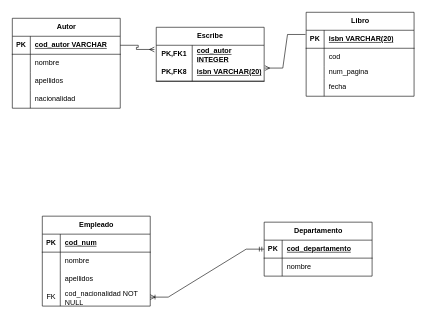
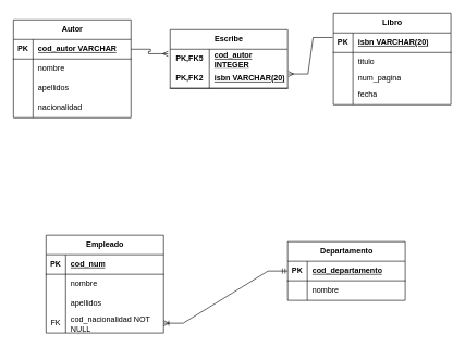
  <mxCell id="0" />
  <mxCell id="1" parent="0" />
  <mxCell id="2" value="Autor" style="shape=table;startSize=30;container=1;collapsible=1;childLayout=tableLayout;fixedRows=1;rowLines=0;fontStyle=1;align=center;resizeLast=1;html=1;" vertex="1" parent="1"><mxGeometry x="20" y="30" width="180" height="150" as="geometry" /></mxCell>
  <mxCell id="3" value="" style="shape=tableRow;horizontal=0;startSize=0;swimlaneHead=0;swimlaneBody=0;fillColor=none;collapsible=0;dropTarget=0;points=[[0,0.5],[1,0.5]];portConstraint=eastwest;top=0;left=0;right=0;bottom=1;" vertex="1" parent="2"><mxGeometry y="30" width="180" height="30" as="geometry" /></mxCell>
  <mxCell id="4" value="PK" style="shape=partialRectangle;connectable=0;fillColor=none;top=0;left=0;bottom=0;right=0;fontStyle=1;overflow=hidden;whiteSpace=wrap;html=1;" vertex="1" parent="3"><mxGeometry width="30" height="30" as="geometry"><mxRectangle width="30" height="30" as="alternateBounds" /></mxGeometry></mxCell>
  <mxCell id="5" value="cod_autor VARCHAR" style="shape=partialRectangle;connectable=0;fillColor=none;top=0;left=0;bottom=0;right=0;align=left;spacingLeft=6;fontStyle=5;overflow=hidden;whiteSpace=wrap;html=1;" vertex="1" parent="3"><mxGeometry x="30" width="150" height="30" as="geometry"><mxRectangle width="150" height="30" as="alternateBounds" /></mxGeometry></mxCell>
  <mxCell id="6" value="" style="shape=tableRow;horizontal=0;startSize=0;swimlaneHead=0;swimlaneBody=0;fillColor=none;collapsible=0;dropTarget=0;points=[[0,0.5],[1,0.5]];portConstraint=eastwest;top=0;left=0;right=0;bottom=0;" vertex="1" parent="2"><mxGeometry y="60" width="180" height="30" as="geometry" /></mxCell>
  <mxCell id="7" value="" style="shape=partialRectangle;connectable=0;fillColor=none;top=0;left=0;bottom=0;right=0;editable=1;overflow=hidden;whiteSpace=wrap;html=1;" vertex="1" parent="6"><mxGeometry width="30" height="30" as="geometry"><mxRectangle width="30" height="30" as="alternateBounds" /></mxGeometry></mxCell>
  <mxCell id="8" value="nombre" style="shape=partialRectangle;connectable=0;fillColor=none;top=0;left=0;bottom=0;right=0;align=left;spacingLeft=6;overflow=hidden;whiteSpace=wrap;html=1;" vertex="1" parent="6"><mxGeometry x="30" width="150" height="30" as="geometry"><mxRectangle width="150" height="30" as="alternateBounds" /></mxGeometry></mxCell>
  <mxCell id="9" value="" style="shape=tableRow;horizontal=0;startSize=0;swimlaneHead=0;swimlaneBody=0;fillColor=none;collapsible=0;dropTarget=0;points=[[0,0.5],[1,0.5]];portConstraint=eastwest;top=0;left=0;right=0;bottom=0;" vertex="1" parent="2"><mxGeometry y="90" width="180" height="30" as="geometry" /></mxCell>
  <mxCell id="10" value="" style="shape=partialRectangle;connectable=0;fillColor=none;top=0;left=0;bottom=0;right=0;editable=1;overflow=hidden;whiteSpace=wrap;html=1;" vertex="1" parent="9"><mxGeometry width="30" height="30" as="geometry"><mxRectangle width="30" height="30" as="alternateBounds" /></mxGeometry></mxCell>
  <mxCell id="11" value="apellidos" style="shape=partialRectangle;connectable=0;fillColor=none;top=0;left=0;bottom=0;right=0;align=left;spacingLeft=6;overflow=hidden;whiteSpace=wrap;html=1;" vertex="1" parent="9"><mxGeometry x="30" width="150" height="30" as="geometry"><mxRectangle width="150" height="30" as="alternateBounds" /></mxGeometry></mxCell>
  <mxCell id="12" value="" style="shape=tableRow;horizontal=0;startSize=0;swimlaneHead=0;swimlaneBody=0;fillColor=none;collapsible=0;dropTarget=0;points=[[0,0.5],[1,0.5]];portConstraint=eastwest;top=0;left=0;right=0;bottom=0;" vertex="1" parent="2"><mxGeometry y="120" width="180" height="30" as="geometry" /></mxCell>
  <mxCell id="13" value="" style="shape=partialRectangle;connectable=0;fillColor=none;top=0;left=0;bottom=0;right=0;editable=1;overflow=hidden;whiteSpace=wrap;html=1;" vertex="1" parent="12"><mxGeometry width="30" height="30" as="geometry"><mxRectangle width="30" height="30" as="alternateBounds" /></mxGeometry></mxCell>
  <mxCell id="14" value="nacionalidad&lt;br&gt;" style="shape=partialRectangle;connectable=0;fillColor=none;top=0;left=0;bottom=0;right=0;align=left;spacingLeft=6;overflow=hidden;whiteSpace=wrap;html=1;" vertex="1" parent="12"><mxGeometry x="30" width="150" height="30" as="geometry"><mxRectangle width="150" height="30" as="alternateBounds" /></mxGeometry></mxCell>
  <mxCell id="15" value="Libro" style="shape=table;startSize=30;container=1;collapsible=1;childLayout=tableLayout;fixedRows=1;rowLines=0;fontStyle=1;align=center;resizeLast=1;html=1;" vertex="1" parent="1"><mxGeometry x="510" y="20" width="180" height="140" as="geometry" /></mxCell>
  <mxCell id="16" value="" style="shape=tableRow;horizontal=0;startSize=0;swimlaneHead=0;swimlaneBody=0;fillColor=none;collapsible=0;dropTarget=0;points=[[0,0.5],[1,0.5]];portConstraint=eastwest;top=0;left=0;right=0;bottom=1;" vertex="1" parent="15"><mxGeometry y="30" width="180" height="30" as="geometry" /></mxCell>
  <mxCell id="17" value="PK" style="shape=partialRectangle;connectable=0;fillColor=none;top=0;left=0;bottom=0;right=0;fontStyle=1;overflow=hidden;whiteSpace=wrap;html=1;" vertex="1" parent="16"><mxGeometry width="30" height="30" as="geometry"><mxRectangle width="30" height="30" as="alternateBounds" /></mxGeometry></mxCell>
  <mxCell id="18" value="isbn VARCHAR(20)&lt;br&gt;" style="shape=partialRectangle;connectable=0;fillColor=none;top=0;left=0;bottom=0;right=0;align=left;spacingLeft=6;fontStyle=5;overflow=hidden;whiteSpace=wrap;html=1;" vertex="1" parent="16"><mxGeometry x="30" width="150" height="30" as="geometry"><mxRectangle width="150" height="30" as="alternateBounds" /></mxGeometry></mxCell>
  <mxCell id="19" value="" style="shape=tableRow;horizontal=0;startSize=0;swimlaneHead=0;swimlaneBody=0;fillColor=none;collapsible=0;dropTarget=0;points=[[0,0.5],[1,0.5]];portConstraint=eastwest;top=0;left=0;right=0;bottom=0;" vertex="1" parent="15"><mxGeometry y="60" width="180" height="30" as="geometry" /></mxCell>
  <mxCell id="20" value="" style="shape=partialRectangle;connectable=0;fillColor=none;top=0;left=0;bottom=0;right=0;editable=1;overflow=hidden;whiteSpace=wrap;html=1;" vertex="1" parent="19"><mxGeometry width="30" height="30" as="geometry"><mxRectangle width="30" height="30" as="alternateBounds" /></mxGeometry></mxCell>
- <mxCell id="21" value="cod" style="shape=partialRectangle;connectable=0;fillColor=none;top=0;left=0;bottom=0;right=0;align=left;spacingLeft=6;overflow=hidden;whiteSpace=wrap;html=1;" vertex="1" parent="19"><mxGeometry x="30" width="150" height="30" as="geometry"><mxRectangle width="150" height="30" as="alternateBounds" /></mxGeometry></mxCell>
+ <mxCell id="21" value="titulo" style="shape=partialRectangle;connectable=0;fillColor=none;top=0;left=0;bottom=0;right=0;align=left;spacingLeft=6;overflow=hidden;whiteSpace=wrap;html=1;" vertex="1" parent="19"><mxGeometry x="30" width="150" height="30" as="geometry"><mxRectangle width="150" height="30" as="alternateBounds" /></mxGeometry></mxCell>
  <mxCell id="22" value="" style="shape=tableRow;horizontal=0;startSize=0;swimlaneHead=0;swimlaneBody=0;fillColor=none;collapsible=0;dropTarget=0;points=[[0,0.5],[1,0.5]];portConstraint=eastwest;top=0;left=0;right=0;bottom=0;" vertex="1" parent="15"><mxGeometry y="90" width="180" height="20" as="geometry" /></mxCell>
  <mxCell id="23" value="" style="shape=partialRectangle;connectable=0;fillColor=none;top=0;left=0;bottom=0;right=0;editable=1;overflow=hidden;whiteSpace=wrap;html=1;" vertex="1" parent="22"><mxGeometry width="30" height="20" as="geometry"><mxRectangle width="30" height="20" as="alternateBounds" /></mxGeometry></mxCell>
  <mxCell id="24" value="num_pagina" style="shape=partialRectangle;connectable=0;fillColor=none;top=0;left=0;bottom=0;right=0;align=left;spacingLeft=6;overflow=hidden;whiteSpace=wrap;html=1;" vertex="1" parent="22"><mxGeometry x="30" width="150" height="20" as="geometry"><mxRectangle width="150" height="20" as="alternateBounds" /></mxGeometry></mxCell>
  <mxCell id="25" value="" style="shape=tableRow;horizontal=0;startSize=0;swimlaneHead=0;swimlaneBody=0;fillColor=none;collapsible=0;dropTarget=0;points=[[0,0.5],[1,0.5]];portConstraint=eastwest;top=0;left=0;right=0;bottom=0;" vertex="1" parent="15"><mxGeometry y="110" width="180" height="30" as="geometry" /></mxCell>
  <mxCell id="26" value="" style="shape=partialRectangle;connectable=0;fillColor=none;top=0;left=0;bottom=0;right=0;editable=1;overflow=hidden;whiteSpace=wrap;html=1;" vertex="1" parent="25"><mxGeometry width="30" height="30" as="geometry"><mxRectangle width="30" height="30" as="alternateBounds" /></mxGeometry></mxCell>
  <mxCell id="27" value="fecha&lt;br&gt;" style="shape=partialRectangle;connectable=0;fillColor=none;top=0;left=0;bottom=0;right=0;align=left;spacingLeft=6;overflow=hidden;whiteSpace=wrap;html=1;" vertex="1" parent="25"><mxGeometry x="30" width="150" height="30" as="geometry"><mxRectangle width="150" height="30" as="alternateBounds" /></mxGeometry></mxCell>
  <mxCell id="28" value="Escribe&lt;br&gt;" style="shape=table;startSize=30;container=1;collapsible=1;childLayout=tableLayout;fixedRows=1;rowLines=0;fontStyle=1;align=center;resizeLast=1;html=1;whiteSpace=wrap;" vertex="1" parent="1"><mxGeometry x="260" y="45" width="180" height="90" as="geometry" /></mxCell>
  <mxCell id="29" value="" style="shape=tableRow;horizontal=0;startSize=0;swimlaneHead=0;swimlaneBody=0;fillColor=none;collapsible=0;dropTarget=0;points=[[0,0.5],[1,0.5]];portConstraint=eastwest;top=0;left=0;right=0;bottom=0;html=1;" vertex="1" parent="28"><mxGeometry y="30" width="180" height="30" as="geometry" /></mxCell>
- <mxCell id="30" value="PK,FK1" style="shape=partialRectangle;connectable=0;fillColor=none;top=0;left=0;bottom=0;right=0;fontStyle=1;overflow=hidden;html=1;whiteSpace=wrap;" vertex="1" parent="29"><mxGeometry width="60" height="30" as="geometry"><mxRectangle width="60" height="30" as="alternateBounds" /></mxGeometry></mxCell>
+ <mxCell id="30" value="PK,FK5" style="shape=partialRectangle;connectable=0;fillColor=none;top=0;left=0;bottom=0;right=0;fontStyle=1;overflow=hidden;html=1;whiteSpace=wrap;" vertex="1" parent="29"><mxGeometry width="60" height="30" as="geometry"><mxRectangle width="60" height="30" as="alternateBounds" /></mxGeometry></mxCell>
  <mxCell id="31" value="cod_autor INTEGER" style="shape=partialRectangle;connectable=0;fillColor=none;top=0;left=0;bottom=0;right=0;align=left;spacingLeft=6;fontStyle=5;overflow=hidden;html=1;whiteSpace=wrap;" vertex="1" parent="29"><mxGeometry x="60" width="120" height="30" as="geometry"><mxRectangle width="120" height="30" as="alternateBounds" /></mxGeometry></mxCell>
  <mxCell id="32" value="" style="shape=tableRow;horizontal=0;startSize=0;swimlaneHead=0;swimlaneBody=0;fillColor=none;collapsible=0;dropTarget=0;points=[[0,0.5],[1,0.5]];portConstraint=eastwest;top=0;left=0;right=0;bottom=1;html=1;" vertex="1" parent="28"><mxGeometry y="60" width="180" height="30" as="geometry" /></mxCell>
- <mxCell id="33" value="PK,FK8" style="shape=partialRectangle;connectable=0;fillColor=none;top=0;left=0;bottom=0;right=0;fontStyle=1;overflow=hidden;html=1;whiteSpace=wrap;" vertex="1" parent="32"><mxGeometry width="60" height="30" as="geometry"><mxRectangle width="60" height="30" as="alternateBounds" /></mxGeometry></mxCell>
+ <mxCell id="33" value="PK,FK2" style="shape=partialRectangle;connectable=0;fillColor=none;top=0;left=0;bottom=0;right=0;fontStyle=1;overflow=hidden;html=1;whiteSpace=wrap;" vertex="1" parent="32"><mxGeometry width="60" height="30" as="geometry"><mxRectangle width="60" height="30" as="alternateBounds" /></mxGeometry></mxCell>
  <mxCell id="34" value="isbn VARCHAR(20)&lt;br&gt;" style="shape=partialRectangle;connectable=0;fillColor=none;top=0;left=0;bottom=0;right=0;align=left;spacingLeft=6;fontStyle=5;overflow=hidden;html=1;whiteSpace=wrap;" vertex="1" parent="32"><mxGeometry x="60" width="120" height="30" as="geometry"><mxRectangle width="120" height="30" as="alternateBounds" /></mxGeometry></mxCell>
  <mxCell id="35" value="" style="edgeStyle=entityRelationEdgeStyle;fontSize=12;html=1;endArrow=ERmany;rounded=0;exitX=-0.006;exitY=0.233;exitDx=0;exitDy=0;entryX=1.006;entryY=0.267;entryDx=0;entryDy=0;entryPerimeter=0;exitPerimeter=0;" edge="1" parent="1" source="16" target="32"><mxGeometry width="100" height="100" relative="1" as="geometry"><mxPoint x="510" y="70" as="sourcePoint" /><mxPoint x="630" y="340" as="targetPoint" /><Array as="points"><mxPoint x="650" y="125" /><mxPoint x="650" y="245" /><mxPoint x="550" y="255" /><mxPoint x="530" y="330" /><mxPoint x="580" y="355" /></Array></mxGeometry></mxCell>
  <mxCell id="36" value="" style="edgeStyle=entityRelationEdgeStyle;fontSize=12;html=1;endArrow=ERmany;rounded=0;exitX=1;exitY=0.5;exitDx=0;exitDy=0;entryX=-0.017;entryY=0.233;entryDx=0;entryDy=0;entryPerimeter=0;" edge="1" parent="1" source="3" target="29"><mxGeometry width="100" height="100" relative="1" as="geometry"><mxPoint x="50" y="380" as="sourcePoint" /><mxPoint x="150" y="280" as="targetPoint" /></mxGeometry></mxCell>
  <mxCell id="37" value="Empleado" style="shape=table;startSize=30;container=1;collapsible=1;childLayout=tableLayout;fixedRows=1;rowLines=0;fontStyle=1;align=center;resizeLast=1;html=1;" vertex="1" parent="1"><mxGeometry x="70" y="360" width="180" height="150" as="geometry" /></mxCell>
  <mxCell id="38" value="" style="shape=tableRow;horizontal=0;startSize=0;swimlaneHead=0;swimlaneBody=0;fillColor=none;collapsible=0;dropTarget=0;points=[[0,0.5],[1,0.5]];portConstraint=eastwest;top=0;left=0;right=0;bottom=1;" vertex="1" parent="37"><mxGeometry y="30" width="180" height="30" as="geometry" /></mxCell>
  <mxCell id="39" value="PK" style="shape=partialRectangle;connectable=0;fillColor=none;top=0;left=0;bottom=0;right=0;fontStyle=1;overflow=hidden;whiteSpace=wrap;html=1;" vertex="1" parent="38"><mxGeometry width="30" height="30" as="geometry"><mxRectangle width="30" height="30" as="alternateBounds" /></mxGeometry></mxCell>
  <mxCell id="40" value="cod_num" style="shape=partialRectangle;connectable=0;fillColor=none;top=0;left=0;bottom=0;right=0;align=left;spacingLeft=6;fontStyle=5;overflow=hidden;whiteSpace=wrap;html=1;" vertex="1" parent="38"><mxGeometry x="30" width="150" height="30" as="geometry"><mxRectangle width="150" height="30" as="alternateBounds" /></mxGeometry></mxCell>
  <mxCell id="41" value="" style="shape=tableRow;horizontal=0;startSize=0;swimlaneHead=0;swimlaneBody=0;fillColor=none;collapsible=0;dropTarget=0;points=[[0,0.5],[1,0.5]];portConstraint=eastwest;top=0;left=0;right=0;bottom=0;" vertex="1" parent="37"><mxGeometry y="60" width="180" height="30" as="geometry" /></mxCell>
  <mxCell id="42" value="" style="shape=partialRectangle;connectable=0;fillColor=none;top=0;left=0;bottom=0;right=0;editable=1;overflow=hidden;whiteSpace=wrap;html=1;" vertex="1" parent="41"><mxGeometry width="30" height="30" as="geometry"><mxRectangle width="30" height="30" as="alternateBounds" /></mxGeometry></mxCell>
  <mxCell id="43" value="nombre" style="shape=partialRectangle;connectable=0;fillColor=none;top=0;left=0;bottom=0;right=0;align=left;spacingLeft=6;overflow=hidden;whiteSpace=wrap;html=1;" vertex="1" parent="41"><mxGeometry x="30" width="150" height="30" as="geometry"><mxRectangle width="150" height="30" as="alternateBounds" /></mxGeometry></mxCell>
  <mxCell id="44" value="" style="shape=tableRow;horizontal=0;startSize=0;swimlaneHead=0;swimlaneBody=0;fillColor=none;collapsible=0;dropTarget=0;points=[[0,0.5],[1,0.5]];portConstraint=eastwest;top=0;left=0;right=0;bottom=0;" vertex="1" parent="37"><mxGeometry y="90" width="180" height="30" as="geometry" /></mxCell>
  <mxCell id="45" value="" style="shape=partialRectangle;connectable=0;fillColor=none;top=0;left=0;bottom=0;right=0;editable=1;overflow=hidden;whiteSpace=wrap;html=1;" vertex="1" parent="44"><mxGeometry width="30" height="30" as="geometry"><mxRectangle width="30" height="30" as="alternateBounds" /></mxGeometry></mxCell>
  <mxCell id="46" value="apellidos" style="shape=partialRectangle;connectable=0;fillColor=none;top=0;left=0;bottom=0;right=0;align=left;spacingLeft=6;overflow=hidden;whiteSpace=wrap;html=1;" vertex="1" parent="44"><mxGeometry x="30" width="150" height="30" as="geometry"><mxRectangle width="150" height="30" as="alternateBounds" /></mxGeometry></mxCell>
  <mxCell id="47" value="" style="shape=tableRow;horizontal=0;startSize=0;swimlaneHead=0;swimlaneBody=0;fillColor=none;collapsible=0;dropTarget=0;points=[[0,0.5],[1,0.5]];portConstraint=eastwest;top=0;left=0;right=0;bottom=0;" vertex="1" parent="37"><mxGeometry y="120" width="180" height="30" as="geometry" /></mxCell>
  <mxCell id="48" value="FK" style="shape=partialRectangle;connectable=0;fillColor=none;top=0;left=0;bottom=0;right=0;fontStyle=0;overflow=hidden;whiteSpace=wrap;html=1;" vertex="1" parent="47"><mxGeometry width="30" height="30" as="geometry"><mxRectangle width="30" height="30" as="alternateBounds" /></mxGeometry></mxCell>
  <mxCell id="49" value="cod_nacionalidad NOT NULL&lt;br&gt;" style="shape=partialRectangle;connectable=0;fillColor=none;top=0;left=0;bottom=0;right=0;align=left;spacingLeft=6;fontStyle=0;overflow=hidden;whiteSpace=wrap;html=1;" vertex="1" parent="47"><mxGeometry x="30" width="150" height="30" as="geometry"><mxRectangle width="150" height="30" as="alternateBounds" /></mxGeometry></mxCell>
  <mxCell id="50" value="Departamento" style="shape=table;startSize=30;container=1;collapsible=1;childLayout=tableLayout;fixedRows=1;rowLines=0;fontStyle=1;align=center;resizeLast=1;html=1;" vertex="1" parent="1"><mxGeometry x="440" y="370" width="180" height="90" as="geometry" /></mxCell>
  <mxCell id="51" value="" style="shape=tableRow;horizontal=0;startSize=0;swimlaneHead=0;swimlaneBody=0;fillColor=none;collapsible=0;dropTarget=0;points=[[0,0.5],[1,0.5]];portConstraint=eastwest;top=0;left=0;right=0;bottom=1;" vertex="1" parent="50"><mxGeometry y="30" width="180" height="30" as="geometry" /></mxCell>
  <mxCell id="52" value="PK" style="shape=partialRectangle;connectable=0;fillColor=none;top=0;left=0;bottom=0;right=0;fontStyle=1;overflow=hidden;whiteSpace=wrap;html=1;" vertex="1" parent="51"><mxGeometry width="30" height="30" as="geometry"><mxRectangle width="30" height="30" as="alternateBounds" /></mxGeometry></mxCell>
  <mxCell id="53" value="cod_departamento" style="shape=partialRectangle;connectable=0;fillColor=none;top=0;left=0;bottom=0;right=0;align=left;spacingLeft=6;fontStyle=5;overflow=hidden;whiteSpace=wrap;html=1;" vertex="1" parent="51"><mxGeometry x="30" width="150" height="30" as="geometry"><mxRectangle width="150" height="30" as="alternateBounds" /></mxGeometry></mxCell>
  <mxCell id="54" value="" style="shape=tableRow;horizontal=0;startSize=0;swimlaneHead=0;swimlaneBody=0;fillColor=none;collapsible=0;dropTarget=0;points=[[0,0.5],[1,0.5]];portConstraint=eastwest;top=0;left=0;right=0;bottom=0;" vertex="1" parent="50"><mxGeometry y="60" width="180" height="30" as="geometry" /></mxCell>
  <mxCell id="55" value="" style="shape=partialRectangle;connectable=0;fillColor=none;top=0;left=0;bottom=0;right=0;editable=1;overflow=hidden;whiteSpace=wrap;html=1;" vertex="1" parent="54"><mxGeometry width="30" height="30" as="geometry"><mxRectangle width="30" height="30" as="alternateBounds" /></mxGeometry></mxCell>
  <mxCell id="56" value="nombre&lt;br&gt;" style="shape=partialRectangle;connectable=0;fillColor=none;top=0;left=0;bottom=0;right=0;align=left;spacingLeft=6;overflow=hidden;whiteSpace=wrap;html=1;" vertex="1" parent="54"><mxGeometry x="30" width="150" height="30" as="geometry"><mxRectangle width="150" height="30" as="alternateBounds" /></mxGeometry></mxCell>
  <mxCell id="57" value="" style="edgeStyle=entityRelationEdgeStyle;fontSize=12;html=1;endArrow=ERoneToMany;startArrow=ERmandOne;rounded=0;exitX=0;exitY=0.5;exitDx=0;exitDy=0;entryX=1;entryY=0.5;entryDx=0;entryDy=0;" edge="1" parent="1" source="51" target="47"><mxGeometry width="100" height="100" relative="1" as="geometry"><mxPoint x="255" y="430" as="sourcePoint" /><mxPoint x="445" y="350" as="targetPoint" /></mxGeometry></mxCell>
